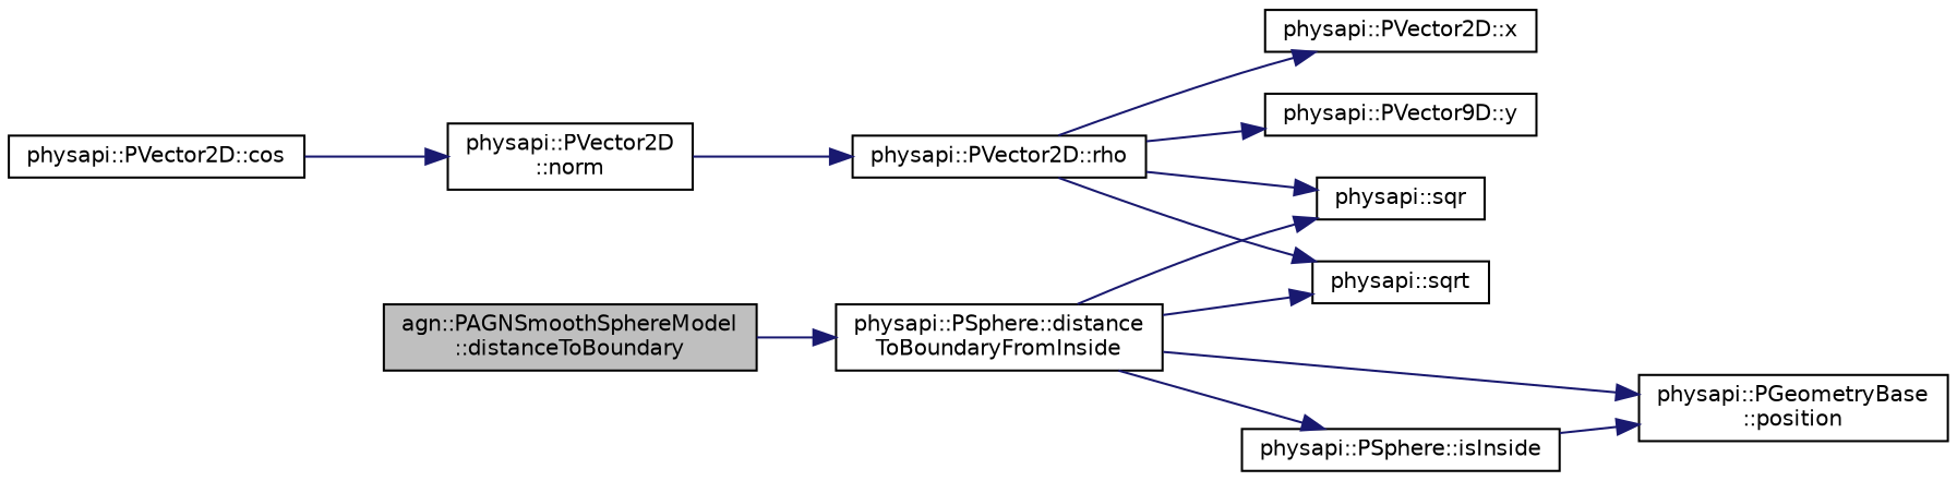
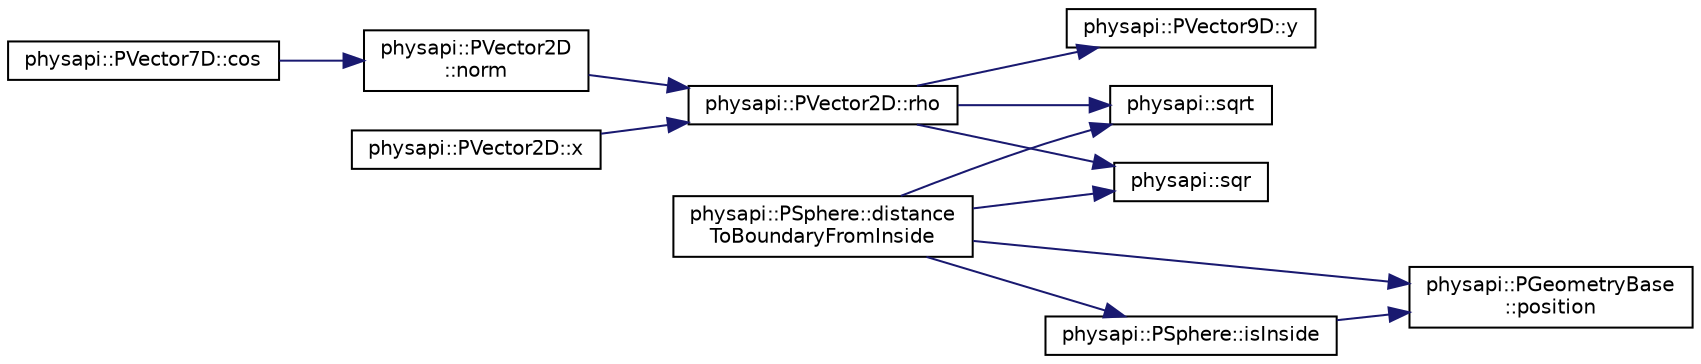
  digraph {
    rankdir=LR
    node [color=black fillcolor=white fontname=Helvetica fontsize=10 shape=record style=filled]
    edge [color=midnightblue fontname=Helvetica fontsize=10 labelfontname=Helvetica labelfontsize=10 style=solid]
-   n1 [fillcolor=grey75 fontcolor=black height=0.2 label="agn::PAGNSmoothSphereModel\l::distanceToBoundary" width=0.4]
    n2 [height=0.2 label="physapi::PSphere::distance\lToBoundaryFromInside" width=0.4]
    n3 [height=0.2 label="physapi::sqr" width=0.4]
    n4 [height=0.2 label="physapi::sqrt" width=0.4]
    n5 [height=0.2 label="physapi::PSphere::isInside" width=0.4]
    n6 [height=0.2 label="physapi::PGeometryBase\l::position" width=0.4]
-   n7 [height=0.2 label="physapi::PVector2D::cos" width=0.4]
+   n7 [height=0.2 label="physapi::PVector7D::cos" width=0.4]
    n8 [height=0.2 label="physapi::PVector2D\l::norm" width=0.4]
    n9 [height=0.2 label="physapi::PVector2D::rho" width=0.4]
    n10 [height=0.2 label="physapi::PVector2D::x" width=0.4]
    n11 [height=0.2 label="physapi::PVector9D::y" width=0.4]
-   n1 -> n2
    n2 -> n3
    n2 -> n4
    n2 -> n5
    n2 -> n6
    n5 -> n6
    n7 -> n8
    n8 -> n9
    n9 -> n3
    n9 -> n4
-   n9 -> n10
+   n10 -> n9
    n9 -> n11
  }
